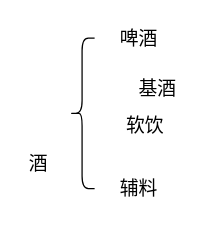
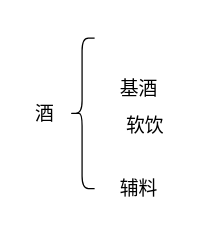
  <mxCell id="0" />
  <mxCell id="1" parent="0" />
  <mxCell id="2" value="" style="shape=curlyBracket;whiteSpace=wrap;html=1;rounded=1;" vertex="1" parent="1"><mxGeometry x="55" y="30" width="20" height="120" as="geometry" /></mxCell>
- <mxCell id="3" value="酒" style="text;html=1;align=center;verticalAlign=middle;resizable=0;points=[];autosize=1;fontSize=15;" vertex="1" parent="1"><mxGeometry x="15" y="120" width="30" height="20" as="geometry" /></mxCell>
- <mxCell id="4" value="啤酒" style="text;html=1;align=center;verticalAlign=middle;resizable=0;points=[];autosize=1;fontSize=15;" vertex="1" parent="1"><mxGeometry x="85" y="20" width="50" height="20" as="geometry" /></mxCell>
- <mxCell id="5" value="基酒" style="text;html=1;align=center;verticalAlign=middle;resizable=0;points=[];autosize=1;fontSize=15;" vertex="1" parent="1"><mxGeometry x="100" y="60" width="50" height="20" as="geometry" /></mxCell>
+ <mxCell id="3" value="酒" style="text;html=1;align=center;verticalAlign=middle;resizable=0;points=[];autosize=1;fontSize=15;" vertex="1" parent="1"><mxGeometry x="20" y="80" width="30" height="20" as="geometry" /></mxCell>
+ <mxCell id="5" value="基酒" style="text;html=1;align=center;verticalAlign=middle;resizable=0;points=[];autosize=1;fontSize=15;" vertex="1" parent="1"><mxGeometry x="85" y="60" width="50" height="20" as="geometry" /></mxCell>
  <mxCell id="6" value="软饮" style="text;html=1;align=center;verticalAlign=middle;resizable=0;points=[];autosize=1;fontSize=15;" vertex="1" parent="1"><mxGeometry x="90" y="89" width="50" height="20" as="geometry" /></mxCell>
  <mxCell id="7" value="辅料" style="text;html=1;align=center;verticalAlign=middle;resizable=0;points=[];autosize=1;fontSize=15;" vertex="1" parent="1"><mxGeometry x="85" y="140" width="50" height="20" as="geometry" /></mxCell>
